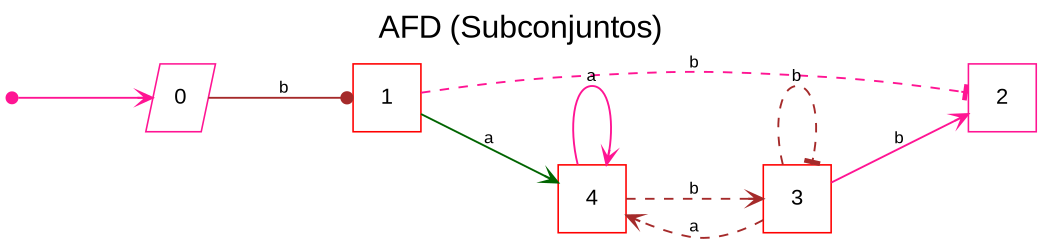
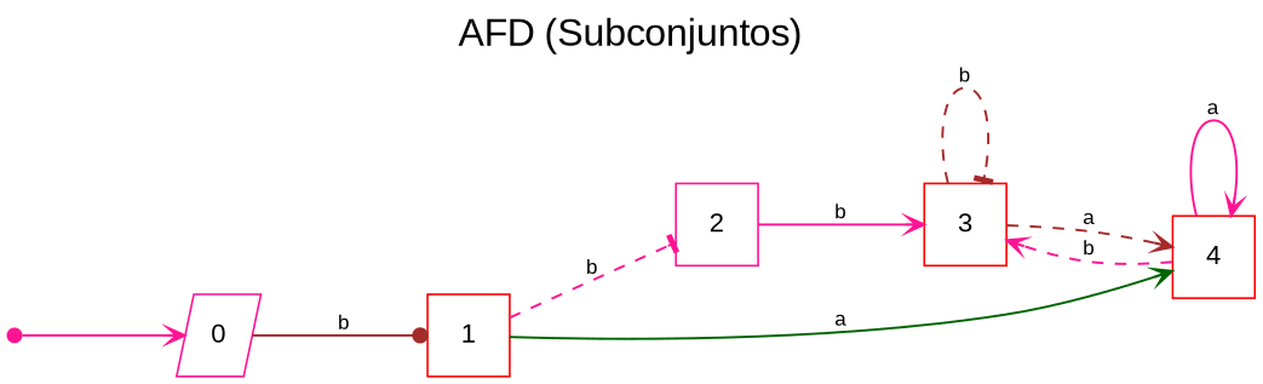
  digraph {
    concentrate=true
    fontname="Liberation Sans"
    fontsize=20
    label="AFD (Subconjuntos)"
    labelloc=t
    nodesep=0.7
    rankdir=LR
    ranksep=1.1
    splines=true
    node [color=deeppink fontname="Liberation Sans" shape=box]
    edge [arrowhead=vee arrowsize=0.9 color=deeppink fontname="Liberation Sans" fontsize=11 labeldistance=1.6 penwidth=1.2 style=bold]
    __start [height=0.6 shape=point width=0.1]
    0 [height=0.6 shape=parallelogram width=0.6]
    1 [color=red height=0.6 width=0.6]
    2 [height=0.6 width=0.6]
    4 [color=red height=0.6 width=0.6]
    3 [color=red height=0.6 width=0.6]
    __start -> 0
    0 -> 1 [arrowhead=dot color=brown label=b]
    1 -> 2 [arrowhead=tee label=b style=dashed]
    1 -> 4 [color=darkgreen label=a]
-   3 -> 2 [label=b style=solid]
+   2 -> 3 [label=b style=solid]
    4 -> 4 [label=a]
-   4 -> 3 [color=brown label=b style=dashed]
+   4 -> 3 [label=b style=dashed]
    3 -> 4 [color=brown label=a style=dashed]
    3 -> 3 [arrowhead=tee color=brown label=b style=dashed]
  }
